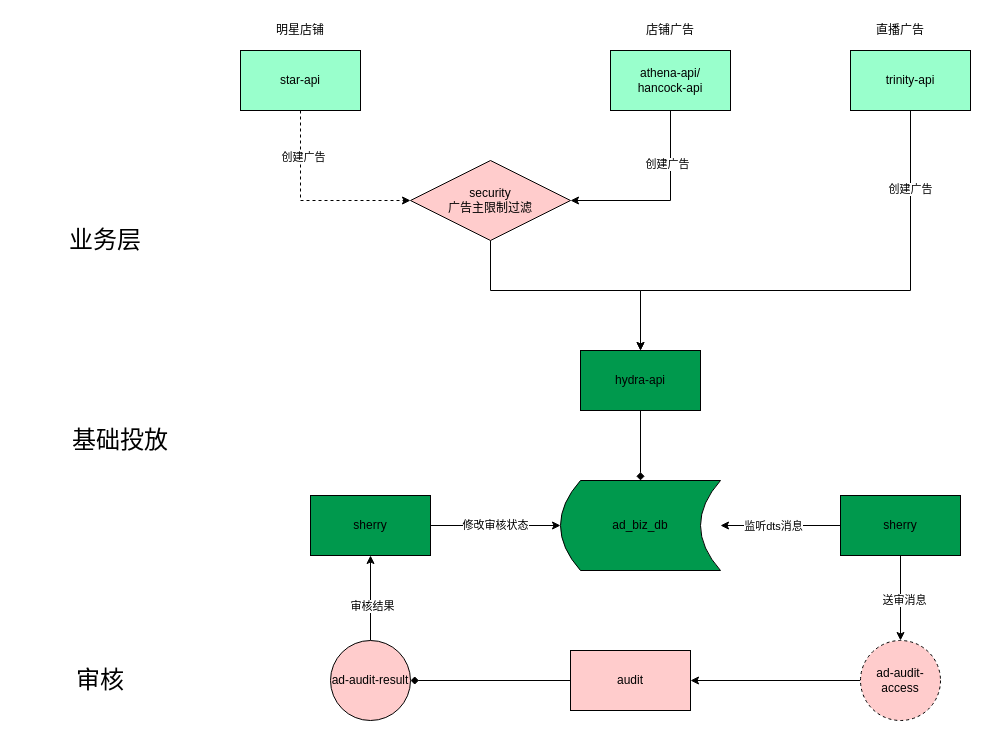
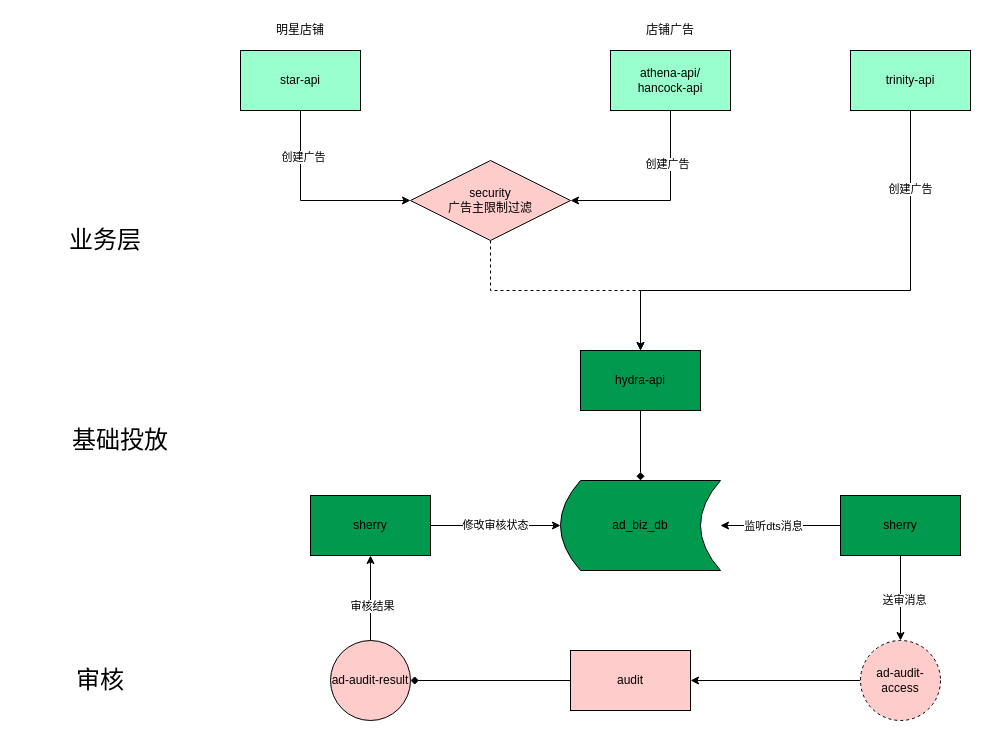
  <mxCell id="0" />
  <mxCell id="1" parent="0" />
- <mxCell id="2" style="edgeStyle=orthogonalEdgeStyle;rounded=0;orthogonalLoop=1;jettySize=auto;html=1;exitX=0.5;exitY=1;exitDx=0;exitDy=0;entryX=0;entryY=0.5;entryDx=0;entryDy=0;fillColor=#00994D;dashed=1;" edge="1" parent="1" source="4" target="35"><mxGeometry relative="1" as="geometry" /></mxCell>
+ <mxCell id="2" style="edgeStyle=orthogonalEdgeStyle;rounded=0;orthogonalLoop=1;jettySize=auto;html=1;exitX=0.5;exitY=1;exitDx=0;exitDy=0;entryX=0;entryY=0.5;entryDx=0;entryDy=0;fillColor=#00994D;" edge="1" parent="1" source="4" target="35"><mxGeometry relative="1" as="geometry" /></mxCell>
  <mxCell id="3" value="创建广告" style="edgeLabel;html=1;align=center;verticalAlign=middle;resizable=0;points=[];" vertex="1" connectable="0" parent="2"><mxGeometry x="-0.54" y="2" relative="1" as="geometry"><mxPoint as="offset" /></mxGeometry></mxCell>
  <mxCell id="4" value="star-api" style="rounded=0;whiteSpace=wrap;html=1;fillColor=#99FFCC;" vertex="1" parent="1"><mxGeometry x="240" y="50" width="120" height="60" as="geometry" /></mxCell>
  <mxCell id="5" style="edgeStyle=orthogonalEdgeStyle;rounded=0;orthogonalLoop=1;jettySize=auto;html=1;exitX=0.5;exitY=1;exitDx=0;exitDy=0;entryX=0.5;entryY=0;entryDx=0;entryDy=0;" edge="1" parent="1" source="7" target="12"><mxGeometry relative="1" as="geometry"><mxPoint x="640" y="350" as="targetPoint" /><Array as="points"><mxPoint x="910" y="290" /><mxPoint x="640" y="290" /></Array></mxGeometry></mxCell>
  <mxCell id="6" value="创建广告" style="edgeLabel;html=1;align=center;verticalAlign=middle;resizable=0;points=[];" vertex="1" connectable="0" parent="5"><mxGeometry x="-0.694" y="-1" relative="1" as="geometry"><mxPoint as="offset" /></mxGeometry></mxCell>
  <mxCell id="7" value="trinity-api" style="rounded=0;whiteSpace=wrap;html=1;fillColor=#99FFCC;" vertex="1" parent="1"><mxGeometry x="850" y="50" width="120" height="60" as="geometry" /></mxCell>
  <mxCell id="8" style="edgeStyle=orthogonalEdgeStyle;rounded=0;orthogonalLoop=1;jettySize=auto;html=1;exitX=0.5;exitY=1;exitDx=0;exitDy=0;entryX=1;entryY=0.5;entryDx=0;entryDy=0;fillColor=#00994D;" edge="1" parent="1" source="10" target="35"><mxGeometry relative="1" as="geometry"><mxPoint x="610" y="200" as="targetPoint" /></mxGeometry></mxCell>
  <mxCell id="9" value="创建广告" style="edgeLabel;html=1;align=center;verticalAlign=middle;resizable=0;points=[];" vertex="1" connectable="0" parent="8"><mxGeometry x="-0.44" y="-4" relative="1" as="geometry"><mxPoint as="offset" /></mxGeometry></mxCell>
  <mxCell id="10" value="athena-api/&lt;br&gt;hancock-api" style="rounded=0;whiteSpace=wrap;html=1;fillColor=#99FFCC;" vertex="1" parent="1"><mxGeometry x="610" y="50" width="120" height="60" as="geometry" /></mxCell>
  <mxCell id="11" style="edgeStyle=orthogonalEdgeStyle;rounded=0;orthogonalLoop=1;jettySize=auto;html=1;exitX=0.5;exitY=1;exitDx=0;exitDy=0;entryX=0.5;entryY=0;entryDx=0;entryDy=0;fillColor=#00994D;endArrow=diamond;" edge="1" parent="1" source="12" target="13"><mxGeometry relative="1" as="geometry" /></mxCell>
  <mxCell id="12" value="hydra-api" style="rounded=0;whiteSpace=wrap;html=1;fillColor=#00994D;" vertex="1" parent="1"><mxGeometry x="580" y="350" width="120" height="60" as="geometry" /></mxCell>
  <mxCell id="13" value="ad_biz_db" style="shape=dataStorage;whiteSpace=wrap;html=1;fixedSize=1;fillColor=#00994D;" vertex="1" parent="1"><mxGeometry x="560" y="480" width="160" height="90" as="geometry" /></mxCell>
  <mxCell id="14" style="edgeStyle=orthogonalEdgeStyle;rounded=0;orthogonalLoop=1;jettySize=auto;html=1;fillColor=#00994D;" edge="1" parent="1" source="18" target="13"><mxGeometry relative="1" as="geometry" /></mxCell>
  <mxCell id="15" value="监听dts消息" style="edgeLabel;html=1;align=center;verticalAlign=middle;resizable=0;points=[];fillColor=#00994D;" vertex="1" connectable="0" parent="14"><mxGeometry x="0.133" relative="1" as="geometry"><mxPoint as="offset" /></mxGeometry></mxCell>
  <mxCell id="16" style="edgeStyle=orthogonalEdgeStyle;rounded=0;orthogonalLoop=1;jettySize=auto;html=1;exitX=0.5;exitY=1;exitDx=0;exitDy=0;entryX=0.5;entryY=0;entryDx=0;entryDy=0;" edge="1" parent="1" source="18" target="23"><mxGeometry relative="1" as="geometry" /></mxCell>
  <mxCell id="17" value="送审消息" style="edgeLabel;html=1;align=center;verticalAlign=middle;resizable=0;points=[];fillColor=#00994D;" vertex="1" connectable="0" parent="16"><mxGeometry x="0.038" y="3" relative="1" as="geometry"><mxPoint as="offset" /></mxGeometry></mxCell>
  <mxCell id="18" value="sherry" style="rounded=0;whiteSpace=wrap;html=1;fillColor=#00994D;" vertex="1" parent="1"><mxGeometry x="840" y="495" width="120" height="60" as="geometry" /></mxCell>
  <mxCell id="19" value="明星店铺" style="text;html=1;strokeColor=none;fillColor=none;align=center;verticalAlign=middle;whiteSpace=wrap;rounded=0;" vertex="1" parent="1"><mxGeometry x="270" y="20" width="60" height="20" as="geometry" /></mxCell>
- <mxCell id="20" value="直播广告" style="text;html=1;strokeColor=none;fillColor=none;align=center;verticalAlign=middle;whiteSpace=wrap;rounded=0;" vertex="1" parent="1"><mxGeometry x="870" y="20" width="60" height="20" as="geometry" /></mxCell>
  <mxCell id="21" value="店铺广告" style="text;html=1;strokeColor=none;fillColor=none;align=center;verticalAlign=middle;whiteSpace=wrap;rounded=0;" vertex="1" parent="1"><mxGeometry x="640" y="20" width="60" height="20" as="geometry" /></mxCell>
  <mxCell id="22" style="edgeStyle=orthogonalEdgeStyle;rounded=0;orthogonalLoop=1;jettySize=auto;html=1;entryX=1;entryY=0.5;entryDx=0;entryDy=0;fillColor=#FFCCCC;" edge="1" parent="1" source="23" target="28"><mxGeometry relative="1" as="geometry" /></mxCell>
  <mxCell id="23" value="ad-audit-access" style="ellipse;whiteSpace=wrap;html=1;aspect=fixed;fillColor=#FFCCCC;dashed=1;" vertex="1" parent="1"><mxGeometry x="860" y="640" width="80" height="80" as="geometry" /></mxCell>
  <mxCell id="24" value="" style="edgeStyle=orthogonalEdgeStyle;rounded=0;orthogonalLoop=1;jettySize=auto;html=1;" edge="1" parent="1" source="26" target="30"><mxGeometry relative="1" as="geometry" /></mxCell>
  <mxCell id="25" value="审核结果" style="edgeLabel;html=1;align=center;verticalAlign=middle;resizable=0;points=[];fillColor=#00994D;" vertex="1" connectable="0" parent="24"><mxGeometry x="-0.18" y="-1" relative="1" as="geometry"><mxPoint as="offset" /></mxGeometry></mxCell>
  <mxCell id="26" value="ad-audit-result" style="ellipse;whiteSpace=wrap;html=1;aspect=fixed;fillColor=#FFCCCC;" vertex="1" parent="1"><mxGeometry x="330" y="640" width="80" height="80" as="geometry" /></mxCell>
  <mxCell id="27" style="edgeStyle=orthogonalEdgeStyle;rounded=0;orthogonalLoop=1;jettySize=auto;html=1;exitX=0;exitY=0.5;exitDx=0;exitDy=0;entryX=1;entryY=0.5;entryDx=0;entryDy=0;fillColor=#FFCCCC;endArrow=diamond;" edge="1" parent="1" source="28" target="26"><mxGeometry relative="1" as="geometry" /></mxCell>
  <mxCell id="28" value="audit" style="rounded=0;whiteSpace=wrap;html=1;fillColor=#FFCCCC;" vertex="1" parent="1"><mxGeometry x="570" y="650" width="120" height="60" as="geometry" /></mxCell>
  <mxCell id="29" value="修改审核状态" style="edgeStyle=orthogonalEdgeStyle;rounded=0;orthogonalLoop=1;jettySize=auto;html=1;exitX=1;exitY=0.5;exitDx=0;exitDy=0;entryX=0;entryY=0.5;entryDx=0;entryDy=0;fillColor=#00994D;" edge="1" parent="1" source="30" target="13"><mxGeometry relative="1" as="geometry" /></mxCell>
  <mxCell id="30" value="sherry" style="rounded=0;whiteSpace=wrap;html=1;fillColor=#00994D;" vertex="1" parent="1"><mxGeometry x="310" y="495" width="120" height="60" as="geometry" /></mxCell>
  <mxCell id="31" value="&lt;font style=&quot;font-size: 24px&quot;&gt;业务层&lt;/font&gt;" style="text;html=1;strokeColor=none;fillColor=none;align=center;verticalAlign=middle;whiteSpace=wrap;rounded=0;" vertex="1" parent="1"><mxGeometry x="50" y="230" width="110" height="20" as="geometry" /></mxCell>
  <mxCell id="32" value="&lt;font style=&quot;font-size: 24px&quot;&gt;基础投放&lt;/font&gt;" style="text;html=1;strokeColor=none;fillColor=none;align=center;verticalAlign=middle;whiteSpace=wrap;rounded=0;" vertex="1" parent="1"><mxGeometry x="40" y="430" width="160" height="20" as="geometry" /></mxCell>
  <mxCell id="33" value="&lt;font style=&quot;font-size: 24px&quot;&gt;审核&lt;/font&gt;" style="text;html=1;strokeColor=none;fillColor=none;align=center;verticalAlign=middle;whiteSpace=wrap;rounded=0;" vertex="1" parent="1"><mxGeometry x="20" y="670" width="160" height="20" as="geometry" /></mxCell>
- <mxCell id="34" style="edgeStyle=orthogonalEdgeStyle;rounded=0;orthogonalLoop=1;jettySize=auto;html=1;fillColor=#00994D;entryX=0.5;entryY=0;entryDx=0;entryDy=0;" edge="1" parent="1" source="35" target="12"><mxGeometry relative="1" as="geometry"><mxPoint x="640" y="340" as="targetPoint" /><Array as="points"><mxPoint x="490" y="290" /><mxPoint x="640" y="290" /></Array></mxGeometry></mxCell>
+ <mxCell id="34" style="edgeStyle=orthogonalEdgeStyle;rounded=0;orthogonalLoop=1;jettySize=auto;html=1;fillColor=#00994D;entryX=0.5;entryY=0;entryDx=0;entryDy=0;dashed=1;" edge="1" parent="1" source="35" target="12"><mxGeometry relative="1" as="geometry"><mxPoint x="640" y="340" as="targetPoint" /><Array as="points"><mxPoint x="490" y="290" /><mxPoint x="640" y="290" /></Array></mxGeometry></mxCell>
  <mxCell id="35" value="security&lt;br&gt;广告主限制过滤" style="rhombus;whiteSpace=wrap;html=1;fillColor=#FFCCCC;" vertex="1" parent="1"><mxGeometry x="410" y="160" width="160" height="80" as="geometry" /></mxCell>
